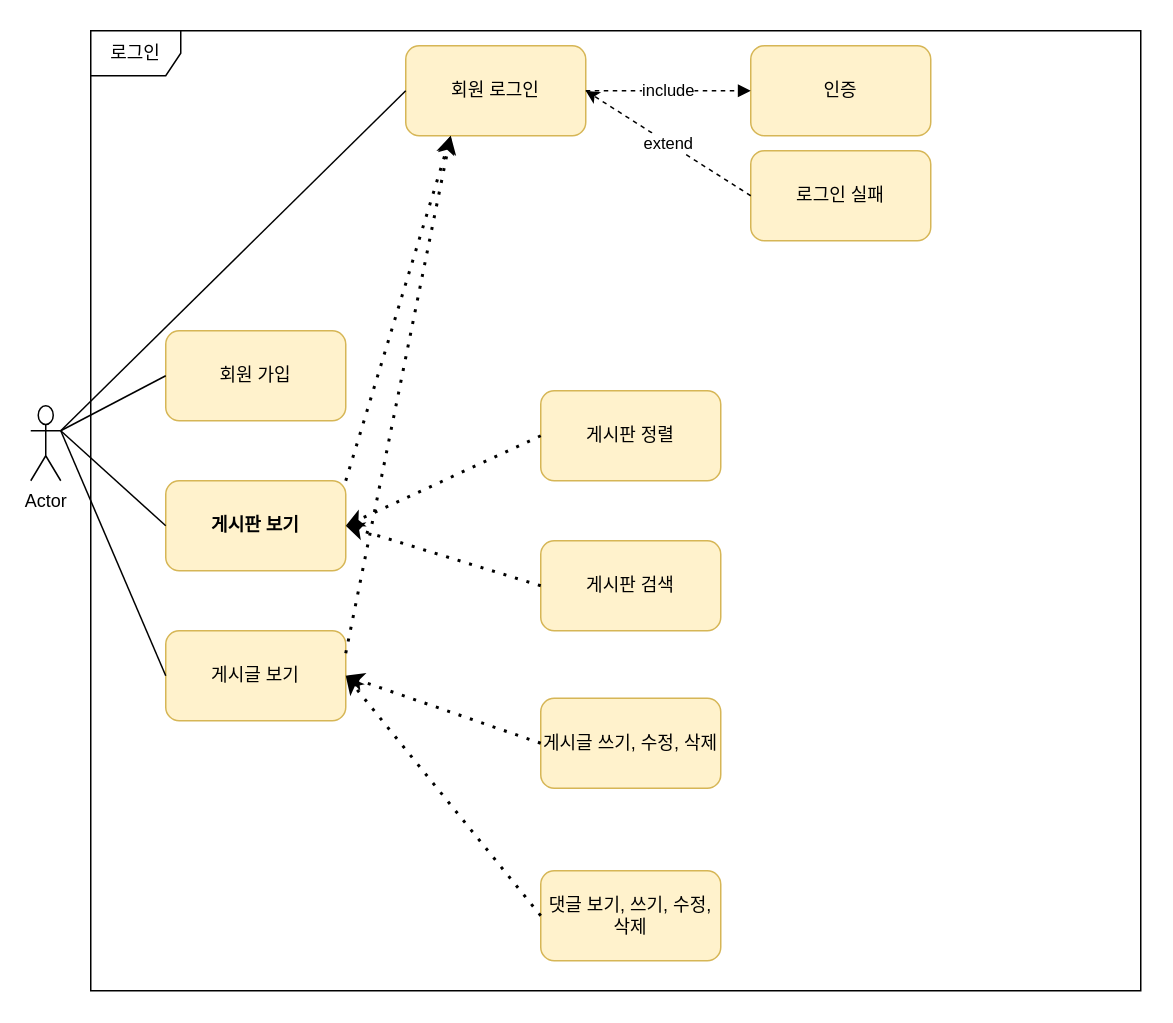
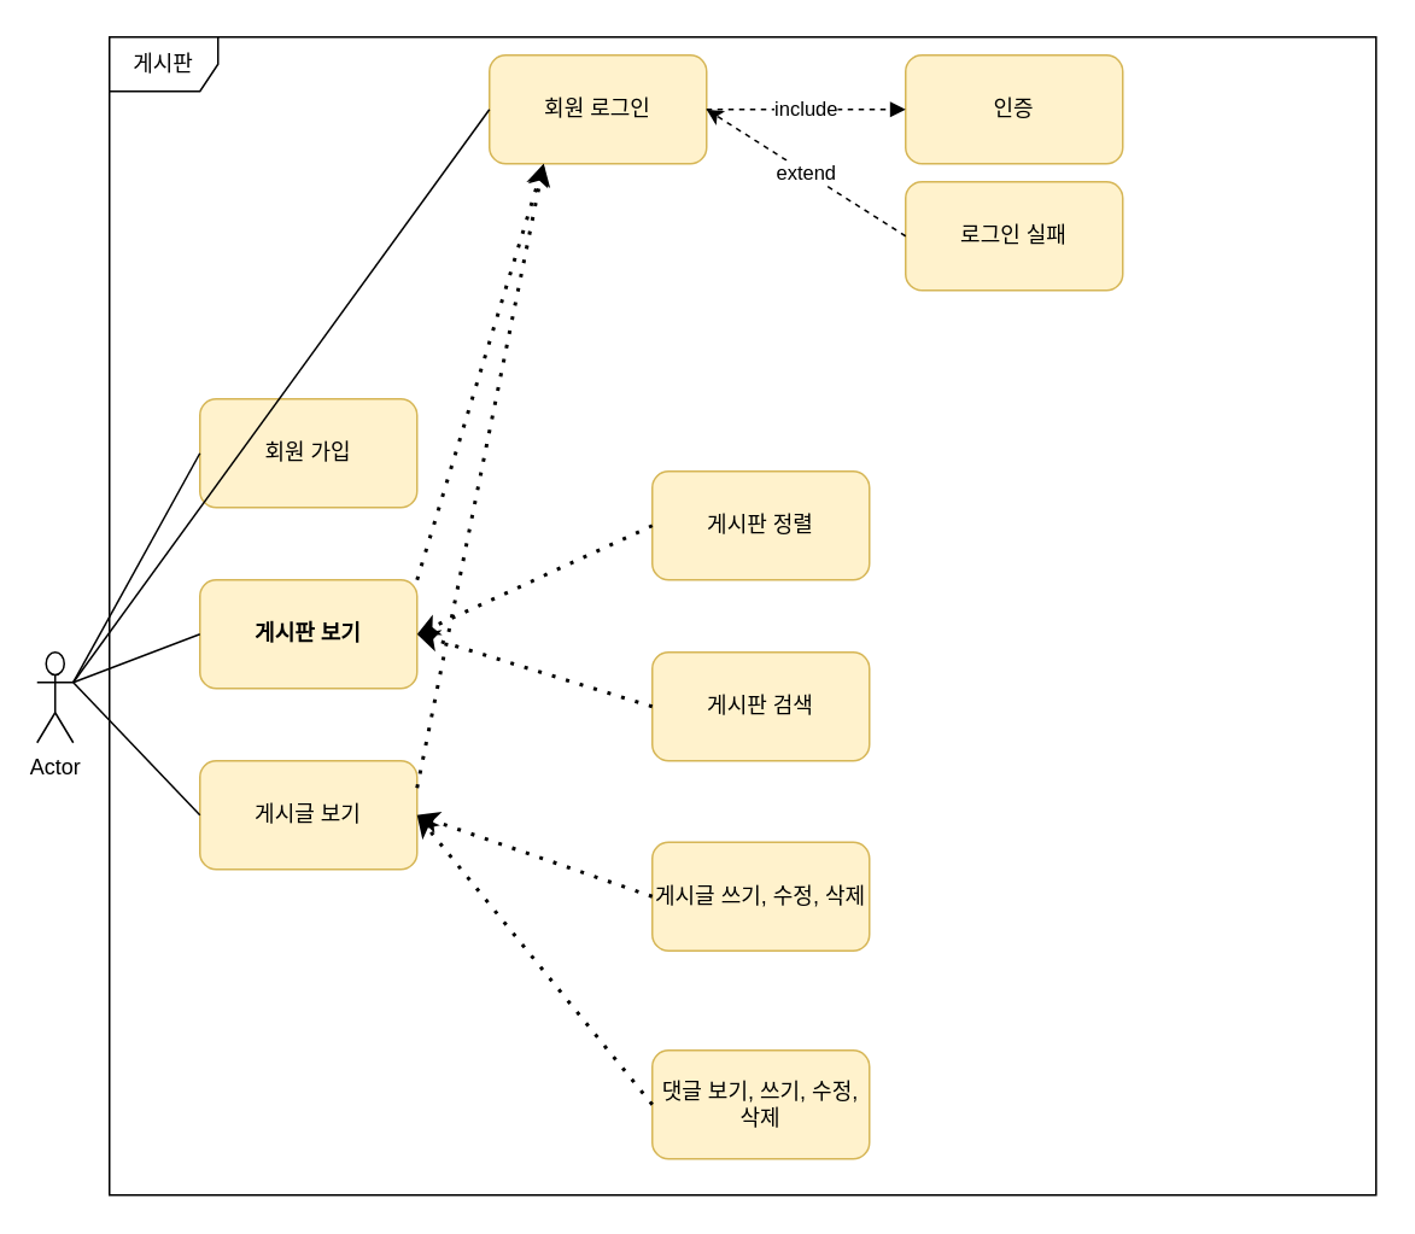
  <mxCell id="0" />
  <mxCell id="1" parent="0" />
- <mxCell id="2" value="Actor" style="shape=umlActor;verticalLabelPosition=bottom;verticalAlign=top;html=1;outlineConnect=0;" parent="1" vertex="1"><mxGeometry x="20" y="270" width="20" height="50" as="geometry" /></mxCell>
+ <mxCell id="2" value="Actor" style="shape=umlActor;verticalLabelPosition=bottom;verticalAlign=top;html=1;outlineConnect=0;" parent="1" vertex="1"><mxGeometry x="20" y="360" width="20" height="50" as="geometry" /></mxCell>
  <mxCell id="3" value="회원 로그인" style="rounded=1;whiteSpace=wrap;html=1;fillColor=#fff2cc;strokeColor=#d6b656;" parent="1" vertex="1"><mxGeometry x="270" y="30" width="120" height="60" as="geometry" /></mxCell>
  <mxCell id="4" value="회원 가입" style="rounded=1;whiteSpace=wrap;html=1;fillColor=#fff2cc;strokeColor=#d6b656;" parent="1" vertex="1"><mxGeometry x="110" y="220" width="120" height="60" as="geometry" /></mxCell>
  <mxCell id="5" value="게시판 보기" style="rounded=1;whiteSpace=wrap;html=1;fillColor=#fff2cc;strokeColor=#d6b656;fontStyle=1" parent="1" vertex="1"><mxGeometry x="110" y="320" width="120" height="60" as="geometry" /></mxCell>
  <mxCell id="6" value="게시글 보기" style="rounded=1;whiteSpace=wrap;html=1;fillColor=#fff2cc;strokeColor=#d6b656;" parent="1" vertex="1"><mxGeometry x="110" y="420" width="120" height="60" as="geometry" /></mxCell>
  <mxCell id="7" value="게시판 검색" style="rounded=1;whiteSpace=wrap;html=1;fillColor=#fff2cc;strokeColor=#d6b656;" parent="1" vertex="1"><mxGeometry x="360" y="360" width="120" height="60" as="geometry" /></mxCell>
  <mxCell id="8" style="rounded=0;orthogonalLoop=1;jettySize=auto;html=1;exitX=0;exitY=0.25;exitDx=0;exitDy=0;" parent="1" source="9" edge="1"><mxGeometry relative="1" as="geometry"><mxPoint x="359.667" y="274.889" as="targetPoint" /></mxGeometry></mxCell>
  <mxCell id="9" value="게시판 정렬" style="rounded=1;whiteSpace=wrap;html=1;fillColor=#fff2cc;strokeColor=#d6b656;" parent="1" vertex="1"><mxGeometry x="360" y="260" width="120" height="60" as="geometry" /></mxCell>
  <mxCell id="10" value="인증" style="rounded=1;whiteSpace=wrap;html=1;fillColor=#fff2cc;strokeColor=#d6b656;" parent="1" vertex="1"><mxGeometry x="500" y="30" width="120" height="60" as="geometry" /></mxCell>
  <mxCell id="11" value="로그인 실패" style="rounded=1;whiteSpace=wrap;html=1;fillColor=#fff2cc;strokeColor=#d6b656;" parent="1" vertex="1"><mxGeometry x="500" y="100" width="120" height="60" as="geometry" /></mxCell>
  <mxCell id="12" value="게시글 쓰기, 수정, 삭제" style="rounded=1;whiteSpace=wrap;html=1;fillColor=#fff2cc;strokeColor=#d6b656;" parent="1" vertex="1"><mxGeometry x="360" y="465" width="120" height="60" as="geometry" /></mxCell>
  <mxCell id="13" value="댓글 보기, 쓰기, 수정, 삭제" style="rounded=1;whiteSpace=wrap;html=1;fillColor=#fff2cc;strokeColor=#d6b656;" parent="1" vertex="1"><mxGeometry x="360" y="580" width="120" height="60" as="geometry" /></mxCell>
  <mxCell id="14" value="" style="endArrow=none;html=1;rounded=0;exitX=1;exitY=0.333;exitDx=0;exitDy=0;exitPerimeter=0;entryX=0;entryY=0.5;entryDx=0;entryDy=0;" parent="1" source="2" target="4" edge="1"><mxGeometry width="50" height="50" relative="1" as="geometry"><mxPoint x="430" y="350" as="sourcePoint" /><mxPoint x="480" y="300" as="targetPoint" /></mxGeometry></mxCell>
  <mxCell id="15" value="" style="endArrow=none;html=1;rounded=0;entryX=0;entryY=0.5;entryDx=0;entryDy=0;exitX=1;exitY=0.333;exitDx=0;exitDy=0;exitPerimeter=0;" parent="1" source="2" target="5" edge="1"><mxGeometry width="50" height="50" relative="1" as="geometry"><mxPoint x="80" y="290" as="sourcePoint" /><mxPoint x="100" y="220" as="targetPoint" /></mxGeometry></mxCell>
  <mxCell id="16" value="" style="endArrow=none;html=1;rounded=0;exitX=1;exitY=0.333;exitDx=0;exitDy=0;exitPerimeter=0;entryX=0;entryY=0.5;entryDx=0;entryDy=0;" parent="1" source="2" target="6" edge="1"><mxGeometry width="50" height="50" relative="1" as="geometry"><mxPoint x="60" y="307" as="sourcePoint" /><mxPoint x="110" y="230" as="targetPoint" /></mxGeometry></mxCell>
  <mxCell id="17" value="" style="endArrow=none;html=1;rounded=0;exitX=1;exitY=0.333;exitDx=0;exitDy=0;exitPerimeter=0;entryX=0;entryY=0.5;entryDx=0;entryDy=0;" parent="1" source="2" target="3" edge="1"><mxGeometry width="50" height="50" relative="1" as="geometry"><mxPoint x="50" y="297" as="sourcePoint" /><mxPoint x="100" y="475" as="targetPoint" /></mxGeometry></mxCell>
  <mxCell id="18" value="include" style="endArrow=block;html=1;rounded=0;exitX=1;exitY=0.5;exitDx=0;exitDy=0;entryX=0;entryY=0.5;entryDx=0;entryDy=0;dashed=1;endFill=1;" parent="1" source="3" target="10" edge="1"><mxGeometry width="50" height="50" relative="1" as="geometry"><mxPoint x="60" y="307" as="sourcePoint" /><mxPoint x="110" y="485" as="targetPoint" /></mxGeometry></mxCell>
  <mxCell id="19" value="extend" style="endArrow=classic;html=1;rounded=0;entryX=1;entryY=0.5;entryDx=0;entryDy=0;dashed=1;endFill=1;exitX=0;exitY=0.5;exitDx=0;exitDy=0;" parent="1" source="11" target="3" edge="1"><mxGeometry width="50" height="50" relative="1" as="geometry"><mxPoint x="570" y="200" as="sourcePoint" /><mxPoint x="120" y="495" as="targetPoint" /></mxGeometry></mxCell>
  <mxCell id="20" value="" style="endArrow=classic;dashed=1;html=1;dashPattern=1 3;strokeWidth=2;rounded=0;endFill=1;exitX=1;exitY=0;exitDx=0;exitDy=0;entryX=0.25;entryY=1;entryDx=0;entryDy=0;" parent="1" source="5" target="3" edge="1"><mxGeometry width="50" height="50" relative="1" as="geometry"><mxPoint x="430" y="350" as="sourcePoint" /><mxPoint x="480" y="300" as="targetPoint" /></mxGeometry></mxCell>
  <mxCell id="21" value="" style="endArrow=classic;dashed=1;html=1;dashPattern=1 3;strokeWidth=2;rounded=0;exitX=1;exitY=0.25;exitDx=0;exitDy=0;endFill=1;entryX=0.25;entryY=1;entryDx=0;entryDy=0;" parent="1" source="6" target="3" edge="1"><mxGeometry width="50" height="50" relative="1" as="geometry"><mxPoint x="480" y="350" as="sourcePoint" /><mxPoint x="300" y="100" as="targetPoint" /></mxGeometry></mxCell>
  <mxCell id="22" value="" style="endArrow=classic;dashed=1;html=1;dashPattern=1 3;strokeWidth=2;rounded=0;entryX=1;entryY=0.5;entryDx=0;entryDy=0;exitX=0;exitY=0.5;exitDx=0;exitDy=0;endFill=1;" parent="1" source="7" target="5" edge="1"><mxGeometry width="50" height="50" relative="1" as="geometry"><mxPoint x="450" y="360" as="sourcePoint" /><mxPoint x="500" y="310" as="targetPoint" /></mxGeometry></mxCell>
  <mxCell id="23" value="" style="endArrow=classic;dashed=1;html=1;dashPattern=1 3;strokeWidth=2;rounded=0;entryX=1;entryY=0.5;entryDx=0;entryDy=0;exitX=0;exitY=0.5;exitDx=0;exitDy=0;endFill=1;" parent="1" source="9" target="5" edge="1"><mxGeometry width="50" height="50" relative="1" as="geometry"><mxPoint x="370" y="400" as="sourcePoint" /><mxPoint x="220" y="350" as="targetPoint" /></mxGeometry></mxCell>
- <mxCell id="24" value="로그인" style="shape=umlFrame;whiteSpace=wrap;html=1;pointerEvents=0;" vertex="1" parent="1"><mxGeometry x="60" y="20" width="700" height="640" as="geometry" /></mxCell>
+ <mxCell id="24" value="게시판" style="shape=umlFrame;whiteSpace=wrap;html=1;pointerEvents=0;" vertex="1" parent="1"><mxGeometry x="60" y="20" width="700" height="640" as="geometry" /></mxCell>
  <mxCell id="25" value="" style="endArrow=classic;dashed=1;html=1;dashPattern=1 3;strokeWidth=2;rounded=0;entryX=1;entryY=0.5;entryDx=0;entryDy=0;exitX=0;exitY=0.5;exitDx=0;exitDy=0;endFill=1;" edge="1" parent="1" source="12" target="6"><mxGeometry width="50" height="50" relative="1" as="geometry"><mxPoint x="370" y="400" as="sourcePoint" /><mxPoint x="240" y="360" as="targetPoint" /></mxGeometry></mxCell>
  <mxCell id="26" value="" style="endArrow=classic;dashed=1;html=1;dashPattern=1 3;strokeWidth=2;rounded=0;entryX=1;entryY=0.5;entryDx=0;entryDy=0;exitX=0;exitY=0.5;exitDx=0;exitDy=0;endFill=1;" edge="1" parent="1" source="13" target="6"><mxGeometry width="50" height="50" relative="1" as="geometry"><mxPoint x="370" y="505" as="sourcePoint" /><mxPoint x="240" y="460" as="targetPoint" /></mxGeometry></mxCell>
